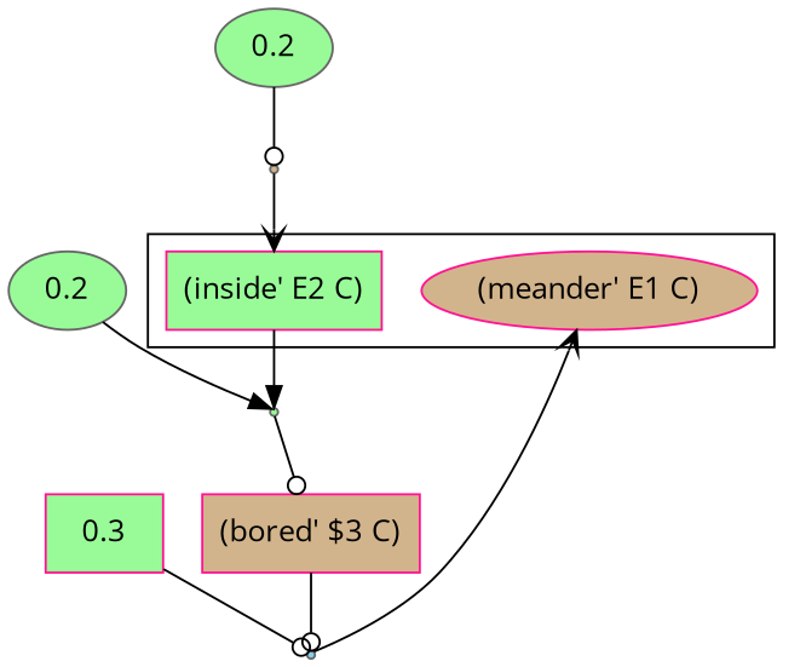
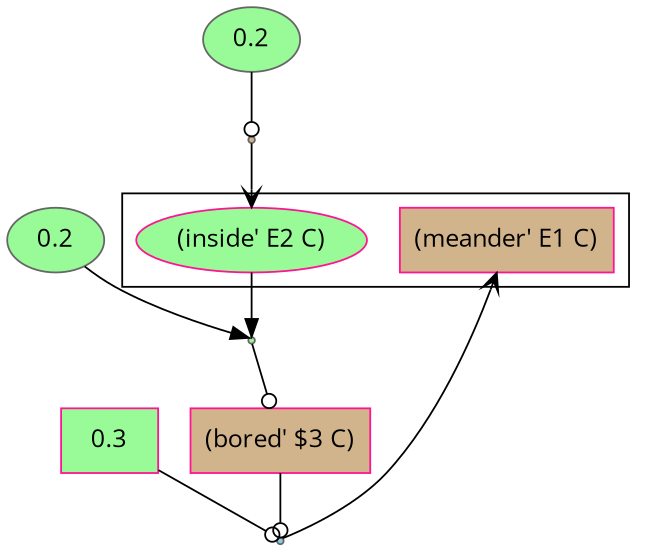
  digraph {
    fontname="Open Sans"
    rankdir=TB
    node [color=gray40 fillcolor=palegreen fontname="Open Sans" shape=box style=filled]
    edge [arrowhead=odot fontname="Open Sans"]
-   n1 [color=deeppink fillcolor=tan label="(meander' E1 C)" shape=ellipse]
-   n2 [color=deeppink label="(inside' E2 C)"]
+   n1 [color=deeppink fillcolor=tan label="(meander' E1 C)"]
+   n2 [color=deeppink label="(inside' E2 C)" shape=ellipse]
    r1 [shape=point]
    n4 [color=deeppink label=0.3]
    r0 [fillcolor=skyblue shape=point]
    n6 [label=0.2 shape=""]
    n7 [color=deeppink fillcolor=tan label="(bored' $3 C)"]
    n8 [label=0.2 shape=""]
    r2 [fillcolor=tan shape=point]
    subgraph cluster_1 {
      n1
      n2
    }
    n2 -> r1 [arrowhead=normal]
    r1 -> n7
    n4 -> r0
    r0 -> n1 [arrowhead=vee]
    n6 -> r1 [arrowhead=normal]
    n7 -> r0
    n8 -> r2
    r2 -> n2 [arrowhead=vee]
  }
